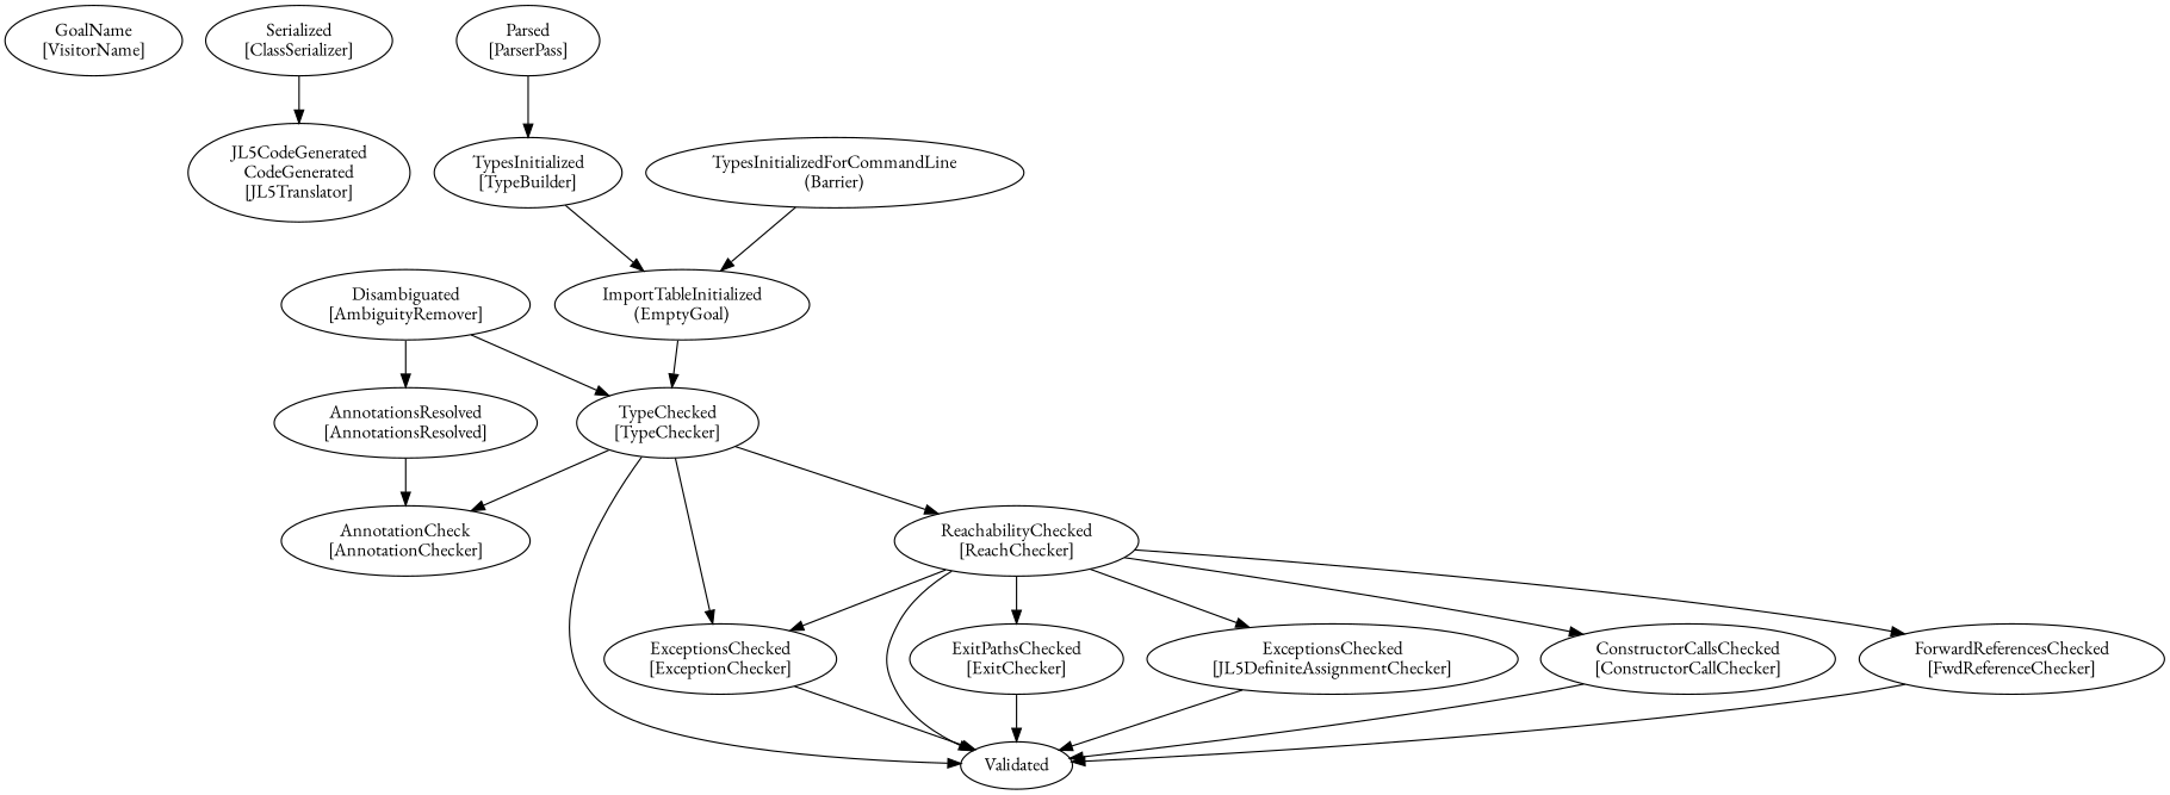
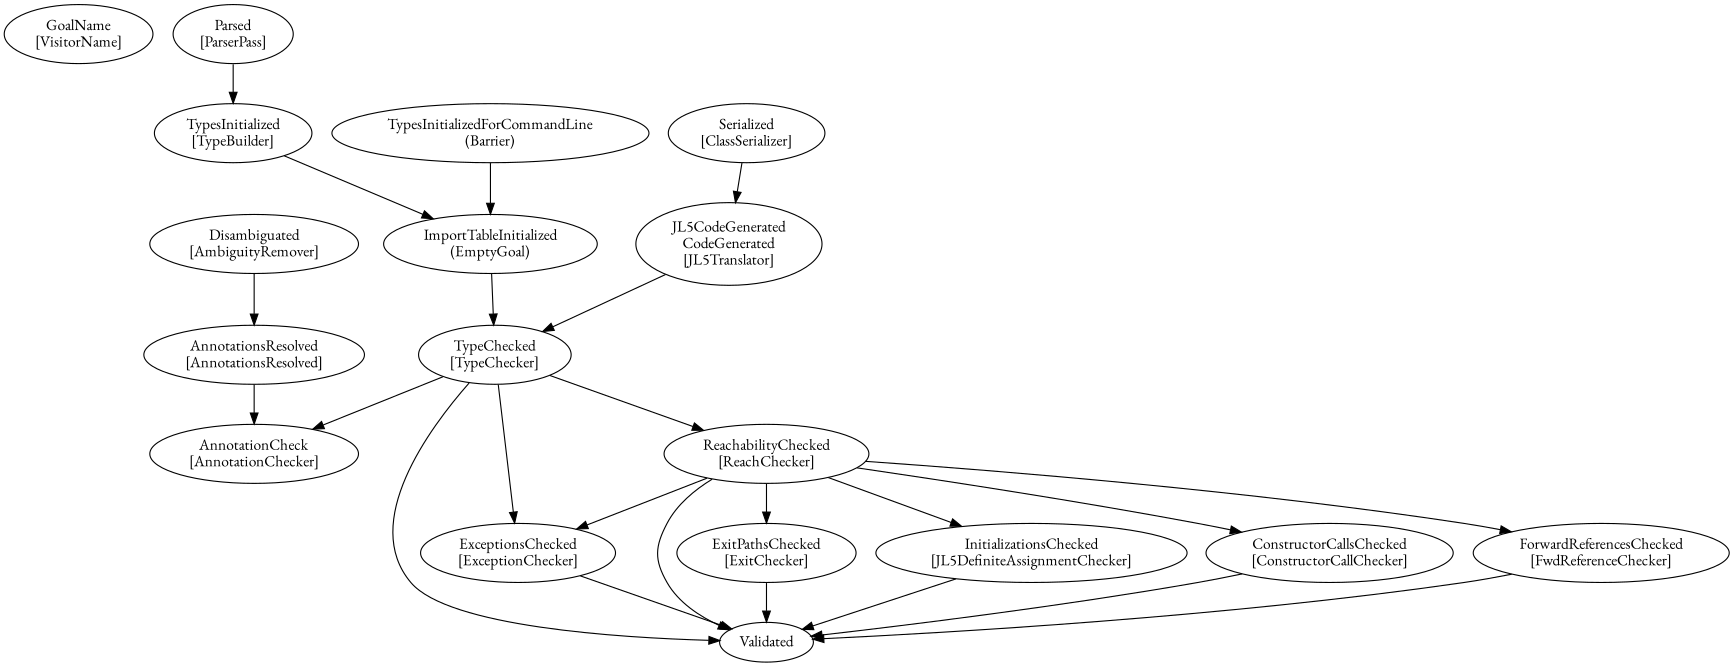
  digraph {
    fontname="EB Garamond"
    node [fontname="EB Garamond"]
    edge [fontname="EB Garamond"]
    n1 [label="GoalName\n[VisitorName]"]
    n2 [label="JL5CodeGenerated\nCodeGenerated\n[JL5Translator]"]
    n3 [label="Serialized\n[ClassSerializer]"]
    n4 [label="AnnotationCheck\n[AnnotationChecker]"]
    n5 [label="AnnotationsResolved\n[AnnotationsResolved]"]
    n6 [label="Disambiguated\n[AmbiguityRemover]"]
    n7 [label="TypeChecked\n[TypeChecker]"]
    Validated
    n9 [label="ReachabilityChecked\n[ReachChecker]"]
    n10 [label="ExceptionsChecked\n[ExceptionChecker]"]
    n11 [label="ImportTableInitialized\n(EmptyGoal)"]
    n12 [label="TypesInitialized\n[TypeBuilder]"]
    n13 [label="TypesInitializedForCommandLine\n(Barrier)"]
    n14 [label="Parsed\n[ParserPass]"]
    n15 [label="ExitPathsChecked\n[ExitChecker]"]
-   n16 [label="ExceptionsChecked\n[JL5DefiniteAssignmentChecker]"]
+   n16 [label="InitializationsChecked\n[JL5DefiniteAssignmentChecker]"]
    n17 [label="ConstructorCallsChecked\n[ConstructorCallChecker]"]
    n18 [label="ForwardReferencesChecked\n[FwdReferenceChecker]"]
    n3 -> n2
    n5 -> n4
    n6 -> n5
-   n6 -> n7
+   n2 -> n7
    n7 -> n4
    n7 -> Validated
    n7 -> n9
    n7 -> n10
    n9 -> Validated
    n9 -> n10
    n9 -> n15
    n9 -> n16
    n9 -> n17
    n9 -> n18
    n10 -> Validated
    n11 -> n7
    n12 -> n11
    n13 -> n11
    n14 -> n12
    n15 -> Validated
    n16 -> Validated
    n17 -> Validated
    n18 -> Validated
  }
